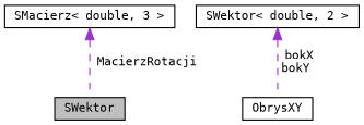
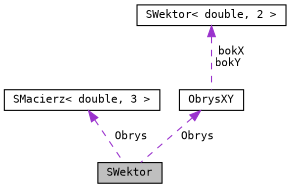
  digraph {
    fontname="DejaVu Sans Mono"
    node [color=black fillcolor=white fontname="DejaVu Sans Mono" fontsize=10 shape=record style=filled]
    edge [color=darkorchid3 dir=back fontname="DejaVu Sans Mono" fontsize=10 labelfontname=Helvetica labelfontsize=10 style=dashed]
    n1 [fillcolor=grey75 fontcolor=black height=0.2 label=SWektor width=0.4]
    n2 [height=0.2 label="SMacierz\< double, 3 \>" width=0.4]
    n3 [height=0.2 label=ObrysXY width=0.4]
    n4 [height=0.2 label="SWektor\< double, 2 \>" width=0.4]
-   n2 -> n1 [label=" MacierzRotacji"]
+   n2 -> n1 [label=" Obrys"]
+   n3 -> n1 [label=" Obrys"]
    n4 -> n3 [label=" bokX\nbokY"]
  }
